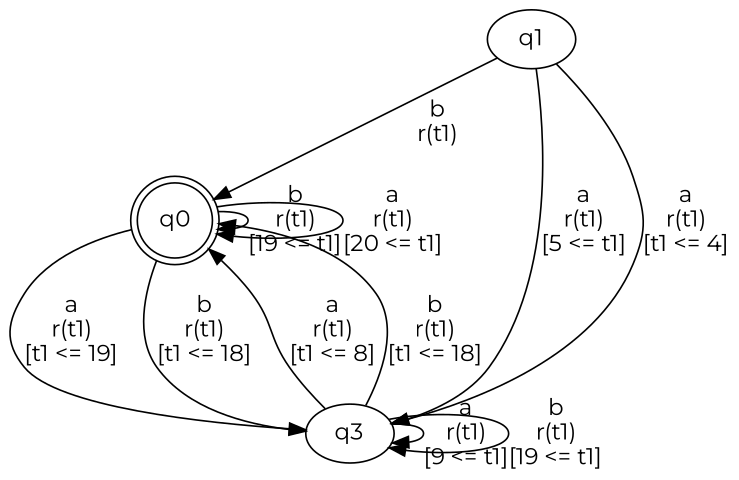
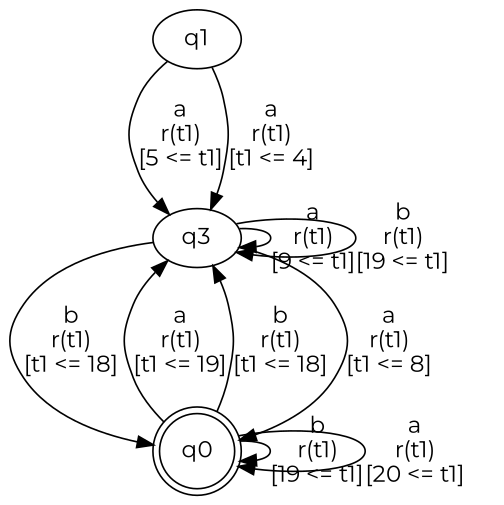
  digraph {
    fontname=Montserrat
    node [fontname=Montserrat]
    edge [fontname=Montserrat]
    n1 [label=q1]
    n2 [label=q0 shape=doublecircle]
    n3 [label=q3]
-   n1 -> n2 [label="b\nr(t1)\n"]
    n1 -> n3 [label="a\nr(t1)\n[5 <= t1]"]
    n1 -> n3 [label="a\nr(t1)\n[t1 <= 4]"]
    n2 -> n2 [label="b\nr(t1)\n[19 <= t1]"]
    n2 -> n2 [label="a\nr(t1)\n[20 <= t1]"]
    n2 -> n3 [label="a\nr(t1)\n[t1 <= 19]"]
    n2 -> n3 [label="b\nr(t1)\n[t1 <= 18]"]
    n3 -> n2 [label="a\nr(t1)\n[t1 <= 8]"]
    n3 -> n2 [label="b\nr(t1)\n[t1 <= 18]"]
    n3 -> n3 [label="a\nr(t1)\n[9 <= t1]"]
    n3 -> n3 [label="b\nr(t1)\n[19 <= t1]"]
  }
